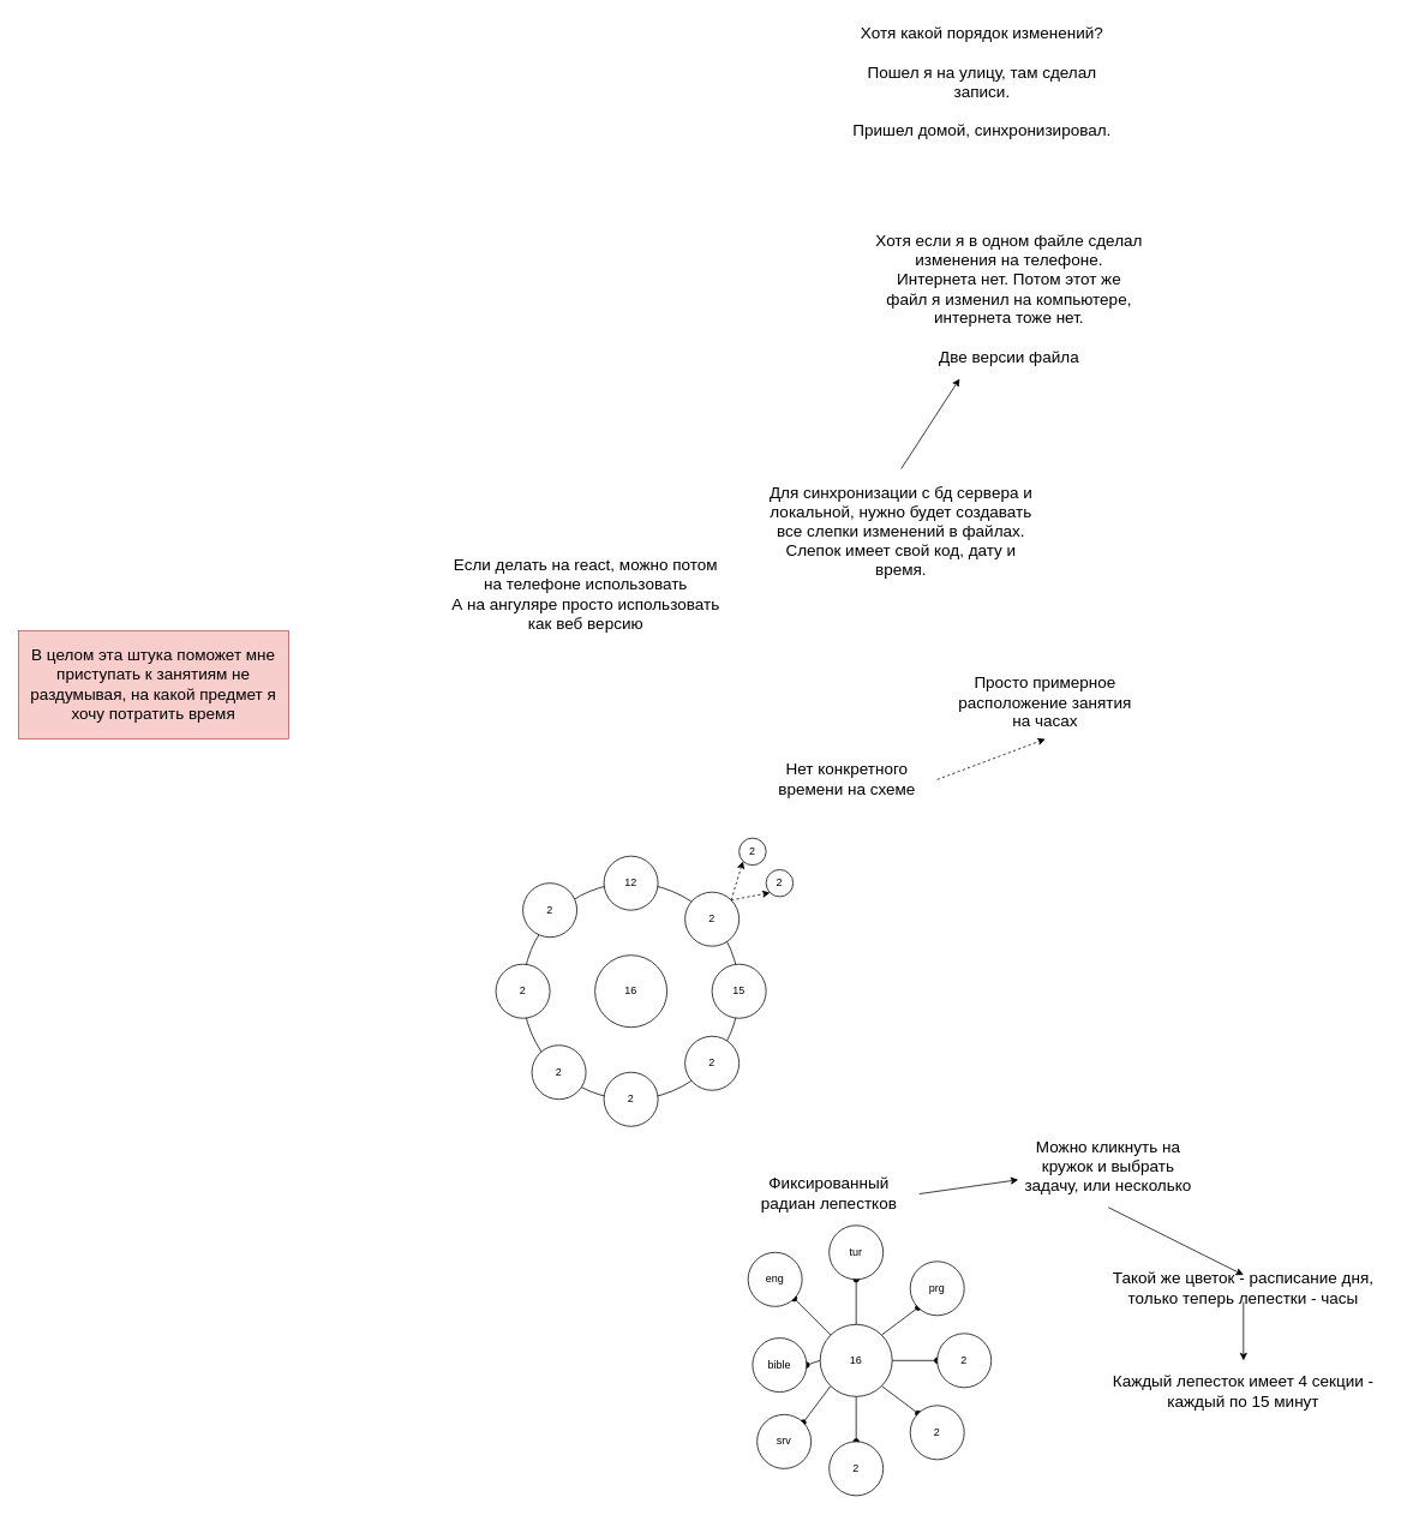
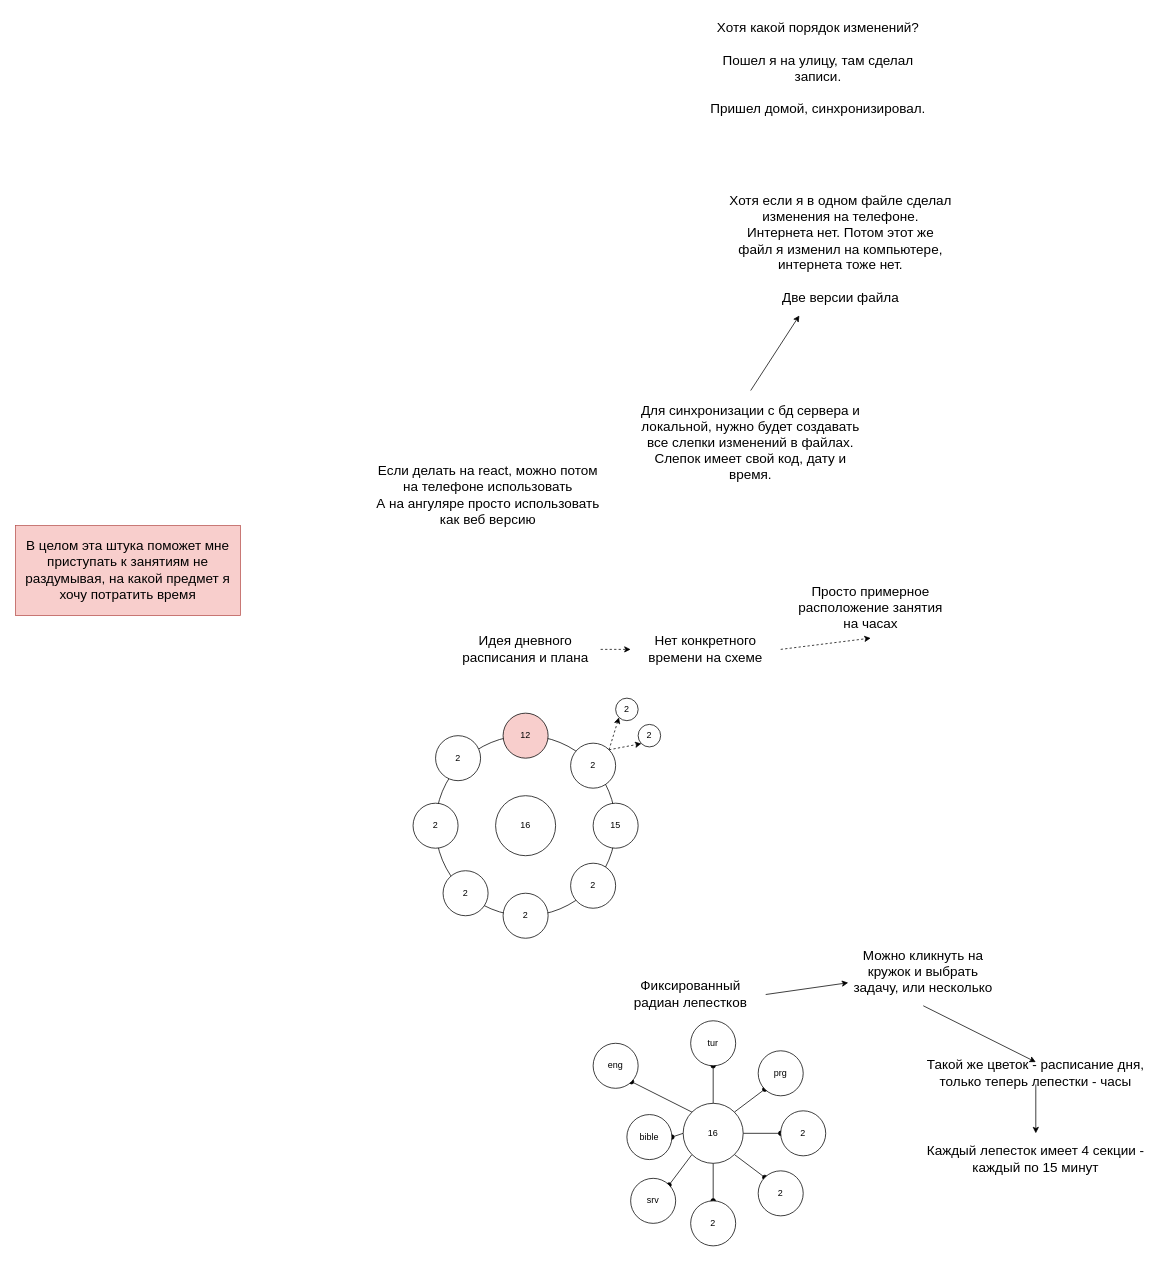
  <mxCell id="0" />
  <mxCell id="1" parent="0" />
  <mxCell id="2" value="" style="ellipse;whiteSpace=wrap;html=1;aspect=fixed;fillColor=none;" parent="1" vertex="1"><mxGeometry x="580" y="980" width="240" height="240" as="geometry" /></mxCell>
  <mxCell id="3" value="16" style="ellipse;whiteSpace=wrap;html=1;aspect=fixed;" parent="1" vertex="1"><mxGeometry x="660" y="1060" width="80" height="80" as="geometry" /></mxCell>
- <mxCell id="4" value="12" style="ellipse;whiteSpace=wrap;html=1;aspect=fixed;" parent="1" vertex="1"><mxGeometry x="670" y="950" width="60" height="60" as="geometry" /></mxCell>
+ <mxCell id="4" value="12" style="ellipse;whiteSpace=wrap;html=1;aspect=fixed;fillColor=#f8cecc;" parent="1" vertex="1"><mxGeometry x="670" y="950" width="60" height="60" as="geometry" /></mxCell>
  <mxCell id="5" style="edgeStyle=none;rounded=0;orthogonalLoop=1;jettySize=auto;html=1;exitX=1;exitY=0;exitDx=0;exitDy=0;entryX=0;entryY=1;entryDx=0;entryDy=0;fontSize=18;dashed=1;" parent="1" source="7" target="16" edge="1"><mxGeometry relative="1" as="geometry" /></mxCell>
  <mxCell id="6" style="edgeStyle=none;rounded=0;orthogonalLoop=1;jettySize=auto;html=1;exitX=1;exitY=0;exitDx=0;exitDy=0;entryX=0;entryY=1;entryDx=0;entryDy=0;dashed=1;fontSize=18;" parent="1" source="7" target="17" edge="1"><mxGeometry relative="1" as="geometry" /></mxCell>
  <mxCell id="7" value="2" style="ellipse;whiteSpace=wrap;html=1;aspect=fixed;" parent="1" vertex="1"><mxGeometry x="760" y="990" width="60" height="60" as="geometry" /></mxCell>
  <mxCell id="8" value="15" style="ellipse;whiteSpace=wrap;html=1;aspect=fixed;" parent="1" vertex="1"><mxGeometry x="790" y="1070" width="60" height="60" as="geometry" /></mxCell>
  <mxCell id="9" value="2" style="ellipse;whiteSpace=wrap;html=1;aspect=fixed;" parent="1" vertex="1"><mxGeometry x="760" y="1150" width="60" height="60" as="geometry" /></mxCell>
  <mxCell id="10" value="2" style="ellipse;whiteSpace=wrap;html=1;aspect=fixed;" parent="1" vertex="1"><mxGeometry x="670" y="1190" width="60" height="60" as="geometry" /></mxCell>
  <mxCell id="11" value="2" style="ellipse;whiteSpace=wrap;html=1;aspect=fixed;" parent="1" vertex="1"><mxGeometry x="550" y="1070" width="60" height="60" as="geometry" /></mxCell>
  <mxCell id="12" value="2" style="ellipse;whiteSpace=wrap;html=1;aspect=fixed;" parent="1" vertex="1"><mxGeometry x="590" y="1160" width="60" height="60" as="geometry" /></mxCell>
  <mxCell id="13" value="2" style="ellipse;whiteSpace=wrap;html=1;aspect=fixed;" parent="1" vertex="1"><mxGeometry x="580" y="980" width="60" height="60" as="geometry" /></mxCell>
+ <mxCell id="14" style="edgeStyle=none;rounded=0;orthogonalLoop=1;jettySize=auto;html=1;exitX=1;exitY=0.5;exitDx=0;exitDy=0;dashed=1;fontSize=18;" parent="1" source="15" target="19" edge="1"><mxGeometry relative="1" as="geometry" /></mxCell>
+ <mxCell id="15" value="Идея дневного расписания и плана" style="text;html=1;strokeColor=none;fillColor=none;align=center;verticalAlign=middle;whiteSpace=wrap;rounded=0;fontSize=18;" parent="1" vertex="1"><mxGeometry x="600" y="850" width="200" height="30" as="geometry" /></mxCell>
  <mxCell id="16" value="2" style="ellipse;whiteSpace=wrap;html=1;aspect=fixed;" parent="1" vertex="1"><mxGeometry x="820" y="930" width="30" height="30" as="geometry" /></mxCell>
  <mxCell id="17" value="2" style="ellipse;whiteSpace=wrap;html=1;aspect=fixed;" parent="1" vertex="1"><mxGeometry x="850" y="965" width="30" height="30" as="geometry" /></mxCell>
  <mxCell id="18" style="edgeStyle=none;rounded=0;orthogonalLoop=1;jettySize=auto;html=1;exitX=1;exitY=0.5;exitDx=0;exitDy=0;entryX=0.5;entryY=1;entryDx=0;entryDy=0;dashed=1;fontSize=18;" parent="1" source="19" target="20" edge="1"><mxGeometry relative="1" as="geometry" /></mxCell>
  <mxCell id="19" value="Нет конкретного времени на схеме" style="text;html=1;strokeColor=none;fillColor=none;align=center;verticalAlign=middle;whiteSpace=wrap;rounded=0;fontSize=18;" parent="1" vertex="1"><mxGeometry x="840" y="850" width="200" height="30" as="geometry" /></mxCell>
- <mxCell id="20" value="Просто примерное расположение занятия на часах" style="text;html=1;strokeColor=none;fillColor=none;align=center;verticalAlign=middle;whiteSpace=wrap;rounded=0;fontSize=18;" parent="1" vertex="1"><mxGeometry x="1060" y="740" width="200" height="80" as="geometry" /></mxCell>
+ <mxCell id="20" value="Просто примерное расположение занятия на часах" style="text;html=1;strokeColor=none;fillColor=none;align=center;verticalAlign=middle;whiteSpace=wrap;rounded=0;fontSize=18;" parent="1" vertex="1"><mxGeometry x="1060" y="770" width="200" height="80" as="geometry" /></mxCell>
  <mxCell id="21" value="Если делать на react, можно потом на телефоне использовать&lt;br&gt;А на ангуляре просто использовать как веб версию" style="text;html=1;strokeColor=none;fillColor=none;align=center;verticalAlign=middle;whiteSpace=wrap;rounded=0;fontSize=18;" parent="1" vertex="1"><mxGeometry x="500" y="620" width="300" height="80" as="geometry" /></mxCell>
  <mxCell id="22" style="rounded=0;orthogonalLoop=1;jettySize=auto;html=1;exitX=0.5;exitY=0;exitDx=0;exitDy=0;" parent="1" source="23" target="24" edge="1"><mxGeometry relative="1" as="geometry" /></mxCell>
  <mxCell id="23" value="Для синхронизации с бд сервера и локальной, нужно будет создавать все слепки изменений в файлах.&lt;br&gt;Слепок имеет свой код, дату и время." style="text;html=1;strokeColor=none;fillColor=none;align=center;verticalAlign=middle;whiteSpace=wrap;rounded=0;fontSize=18;" parent="1" vertex="1"><mxGeometry x="850" y="520" width="300" height="140" as="geometry" /></mxCell>
  <mxCell id="24" value="Хотя если я в одном файле сделал изменения на телефоне. Интернета нет. Потом этот же файл я изменил на компьютере, интернета тоже нет.&lt;br&gt;&lt;br&gt;Две версии файла" style="text;html=1;strokeColor=none;fillColor=none;align=center;verticalAlign=top;whiteSpace=wrap;rounded=0;fontSize=18;" parent="1" vertex="1"><mxGeometry x="970" y="250" width="300" height="170" as="geometry" /></mxCell>
  <mxCell id="25" value="Хотя какой порядок изменений?&lt;br&gt;&lt;br&gt;Пошел я на улицу, там сделал записи.&lt;br&gt;&lt;br&gt;Пришел домой, синхронизировал." style="text;html=1;strokeColor=none;fillColor=none;align=center;verticalAlign=top;whiteSpace=wrap;rounded=0;fontSize=18;" parent="1" vertex="1"><mxGeometry x="940" y="20" width="300" height="170" as="geometry" /></mxCell>
  <mxCell id="26" style="edgeStyle=none;rounded=0;orthogonalLoop=1;jettySize=auto;html=1;exitX=1;exitY=0.5;exitDx=0;exitDy=0;endArrow=classic;endFill=1;" parent="1" source="27" target="46" edge="1"><mxGeometry relative="1" as="geometry" /></mxCell>
  <mxCell id="27" value="Фиксированный радиан лепестков" style="text;html=1;strokeColor=none;fillColor=none;align=center;verticalAlign=middle;whiteSpace=wrap;rounded=0;fontSize=18;" parent="1" vertex="1"><mxGeometry x="820" y="1310" width="200" height="30" as="geometry" /></mxCell>
  <mxCell id="28" style="edgeStyle=none;rounded=0;orthogonalLoop=1;jettySize=auto;html=1;exitX=0;exitY=0;exitDx=0;exitDy=0;entryX=1;entryY=1;entryDx=0;entryDy=0;endArrow=oval;endFill=1;" parent="1" source="36" target="44" edge="1"><mxGeometry relative="1" as="geometry" /></mxCell>
  <mxCell id="29" style="edgeStyle=none;rounded=0;orthogonalLoop=1;jettySize=auto;html=1;exitX=0.5;exitY=0;exitDx=0;exitDy=0;entryX=0.5;entryY=1;entryDx=0;entryDy=0;endArrow=oval;endFill=1;" parent="1" source="36" target="37" edge="1"><mxGeometry relative="1" as="geometry" /></mxCell>
  <mxCell id="30" style="edgeStyle=none;rounded=0;orthogonalLoop=1;jettySize=auto;html=1;exitX=1;exitY=0;exitDx=0;exitDy=0;entryX=0;entryY=1;entryDx=0;entryDy=0;endArrow=oval;endFill=1;" parent="1" source="36" target="38" edge="1"><mxGeometry relative="1" as="geometry" /></mxCell>
  <mxCell id="31" style="edgeStyle=none;rounded=0;orthogonalLoop=1;jettySize=auto;html=1;exitX=0;exitY=0.5;exitDx=0;exitDy=0;entryX=1;entryY=0.5;entryDx=0;entryDy=0;endArrow=oval;endFill=1;" parent="1" source="36" target="42" edge="1"><mxGeometry relative="1" as="geometry" /></mxCell>
  <mxCell id="32" style="edgeStyle=none;rounded=0;orthogonalLoop=1;jettySize=auto;html=1;exitX=0;exitY=1;exitDx=0;exitDy=0;entryX=1;entryY=0;entryDx=0;entryDy=0;endArrow=oval;endFill=1;" parent="1" source="36" target="43" edge="1"><mxGeometry relative="1" as="geometry" /></mxCell>
  <mxCell id="33" style="edgeStyle=none;rounded=0;orthogonalLoop=1;jettySize=auto;html=1;exitX=0.5;exitY=1;exitDx=0;exitDy=0;entryX=0.5;entryY=0;entryDx=0;entryDy=0;endArrow=oval;endFill=1;" parent="1" source="36" target="41" edge="1"><mxGeometry relative="1" as="geometry" /></mxCell>
  <mxCell id="34" style="edgeStyle=none;rounded=0;orthogonalLoop=1;jettySize=auto;html=1;exitX=1;exitY=1;exitDx=0;exitDy=0;entryX=0;entryY=0;entryDx=0;entryDy=0;endArrow=oval;endFill=1;" parent="1" source="36" target="40" edge="1"><mxGeometry relative="1" as="geometry" /></mxCell>
  <mxCell id="35" style="edgeStyle=none;rounded=0;orthogonalLoop=1;jettySize=auto;html=1;exitX=1;exitY=0.5;exitDx=0;exitDy=0;entryX=0;entryY=0.5;entryDx=0;entryDy=0;endArrow=oval;endFill=1;" parent="1" source="36" target="39" edge="1"><mxGeometry relative="1" as="geometry" /></mxCell>
  <mxCell id="36" value="16" style="ellipse;whiteSpace=wrap;html=1;aspect=fixed;" parent="1" vertex="1"><mxGeometry x="910" y="1470" width="80" height="80" as="geometry" /></mxCell>
  <mxCell id="37" value="tur" style="ellipse;whiteSpace=wrap;html=1;aspect=fixed;" parent="1" vertex="1"><mxGeometry x="920" y="1360" width="60" height="60" as="geometry" /></mxCell>
  <mxCell id="38" value="prg" style="ellipse;whiteSpace=wrap;html=1;aspect=fixed;" parent="1" vertex="1"><mxGeometry x="1010" y="1400" width="60" height="60" as="geometry" /></mxCell>
  <mxCell id="39" value="2" style="ellipse;whiteSpace=wrap;html=1;aspect=fixed;" parent="1" vertex="1"><mxGeometry x="1040" y="1480" width="60" height="60" as="geometry" /></mxCell>
  <mxCell id="40" value="2" style="ellipse;whiteSpace=wrap;html=1;aspect=fixed;" parent="1" vertex="1"><mxGeometry x="1010" y="1560" width="60" height="60" as="geometry" /></mxCell>
  <mxCell id="41" value="2" style="ellipse;whiteSpace=wrap;html=1;aspect=fixed;" parent="1" vertex="1"><mxGeometry x="920" y="1600" width="60" height="60" as="geometry" /></mxCell>
  <mxCell id="42" value="bible" style="ellipse;whiteSpace=wrap;html=1;aspect=fixed;" parent="1" vertex="1"><mxGeometry x="835" y="1485" width="60" height="60" as="geometry" /></mxCell>
  <mxCell id="43" value="srv" style="ellipse;whiteSpace=wrap;html=1;aspect=fixed;" parent="1" vertex="1"><mxGeometry x="840" y="1570" width="60" height="60" as="geometry" /></mxCell>
- <mxCell id="44" value="eng" style="ellipse;whiteSpace=wrap;html=1;aspect=fixed;" parent="1" vertex="1"><mxGeometry x="830" y="1390" width="60" height="60" as="geometry" /></mxCell>
+ <mxCell id="44" value="eng" style="ellipse;whiteSpace=wrap;html=1;aspect=fixed;" parent="1" vertex="1"><mxGeometry x="790" y="1390" width="60" height="60" as="geometry" /></mxCell>
  <mxCell id="45" style="edgeStyle=none;rounded=0;orthogonalLoop=1;jettySize=auto;html=1;exitX=0.5;exitY=1;exitDx=0;exitDy=0;entryX=0.5;entryY=0;entryDx=0;entryDy=0;endArrow=classic;endFill=1;" parent="1" source="46" target="48" edge="1"><mxGeometry relative="1" as="geometry" /></mxCell>
  <mxCell id="46" value="Можно кликнуть на кружок и выбрать задачу, или несколько" style="text;html=1;strokeColor=none;fillColor=none;align=center;verticalAlign=middle;whiteSpace=wrap;rounded=0;fontSize=18;" parent="1" vertex="1"><mxGeometry x="1130" y="1250" width="200" height="90" as="geometry" /></mxCell>
  <mxCell id="47" style="edgeStyle=none;rounded=0;orthogonalLoop=1;jettySize=auto;html=1;exitX=0.5;exitY=1;exitDx=0;exitDy=0;endArrow=classic;endFill=1;" parent="1" source="48" target="49" edge="1"><mxGeometry relative="1" as="geometry" /></mxCell>
  <mxCell id="48" value="Такой же цветок - расписание дня, только теперь лепестки - часы" style="text;html=1;strokeColor=none;fillColor=none;align=center;verticalAlign=middle;whiteSpace=wrap;rounded=0;fontSize=18;" parent="1" vertex="1"><mxGeometry x="1220" y="1415" width="320" height="30" as="geometry" /></mxCell>
  <mxCell id="49" value="Каждый лепесток имеет 4 секции - каждый по 15 минут" style="text;html=1;strokeColor=none;fillColor=none;align=center;verticalAlign=middle;whiteSpace=wrap;rounded=0;fontSize=18;" parent="1" vertex="1"><mxGeometry x="1220" y="1510" width="320" height="70" as="geometry" /></mxCell>
  <mxCell id="50" value="В целом эта штука поможет мне приступать к занятиям не раздумывая, на какой предмет я хочу потратить время" style="text;html=1;strokeColor=#b85450;fillColor=#f8cecc;align=center;verticalAlign=middle;whiteSpace=wrap;rounded=0;fontSize=18;" parent="1" vertex="1"><mxGeometry x="20" y="700" width="300" height="120" as="geometry" /></mxCell>
